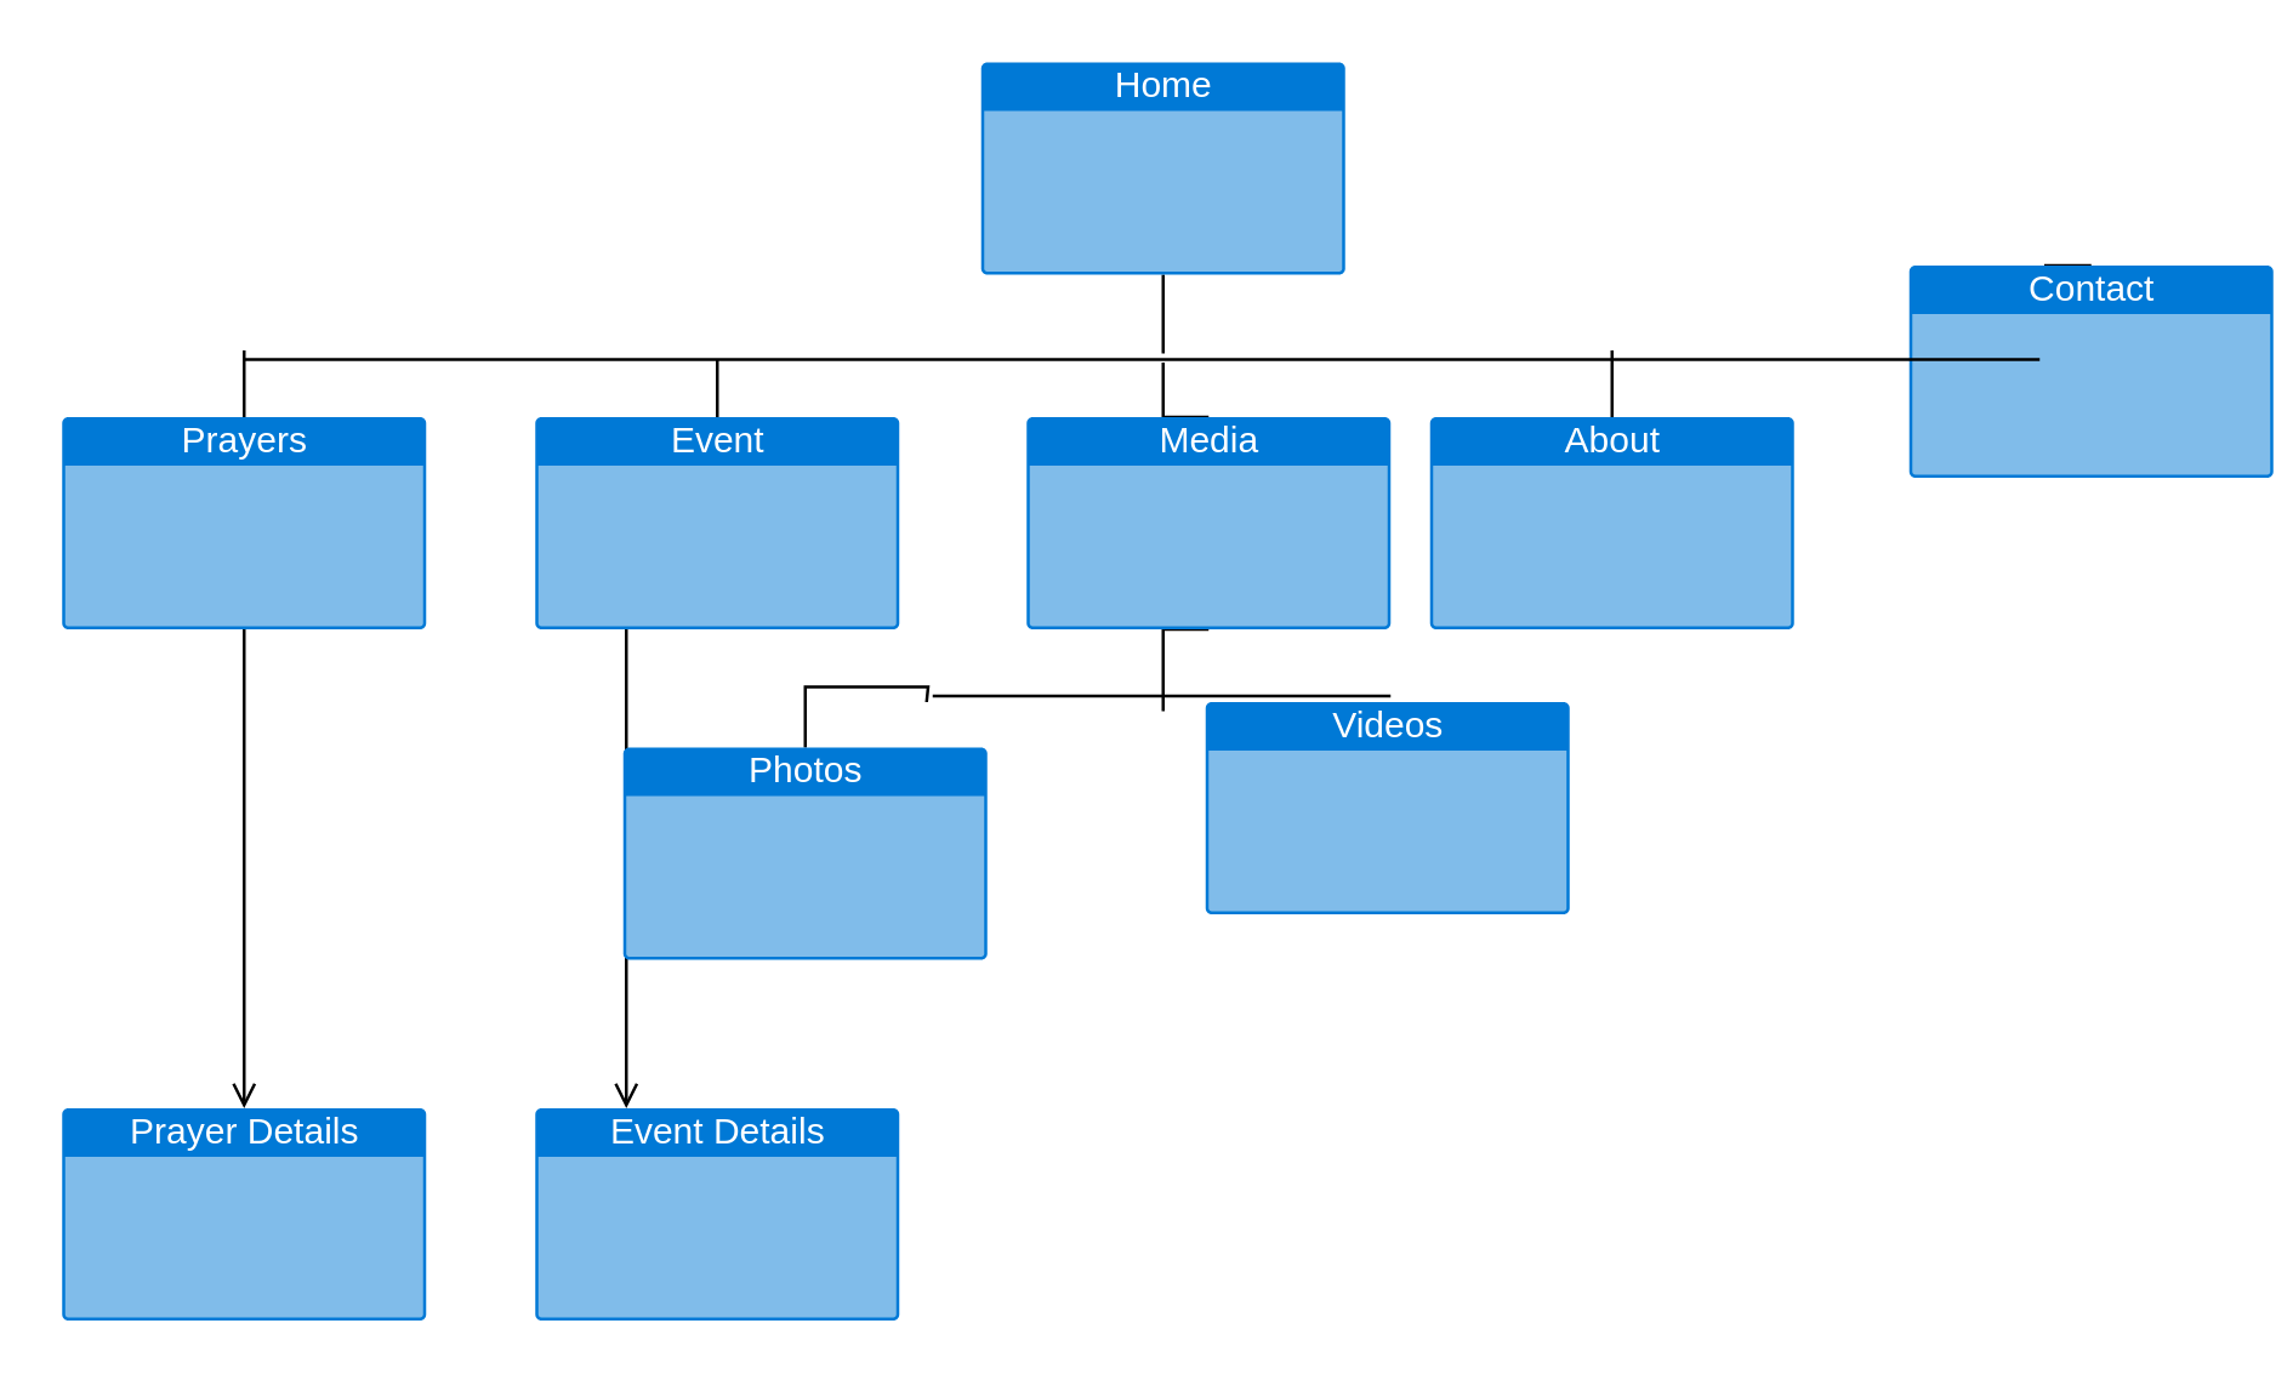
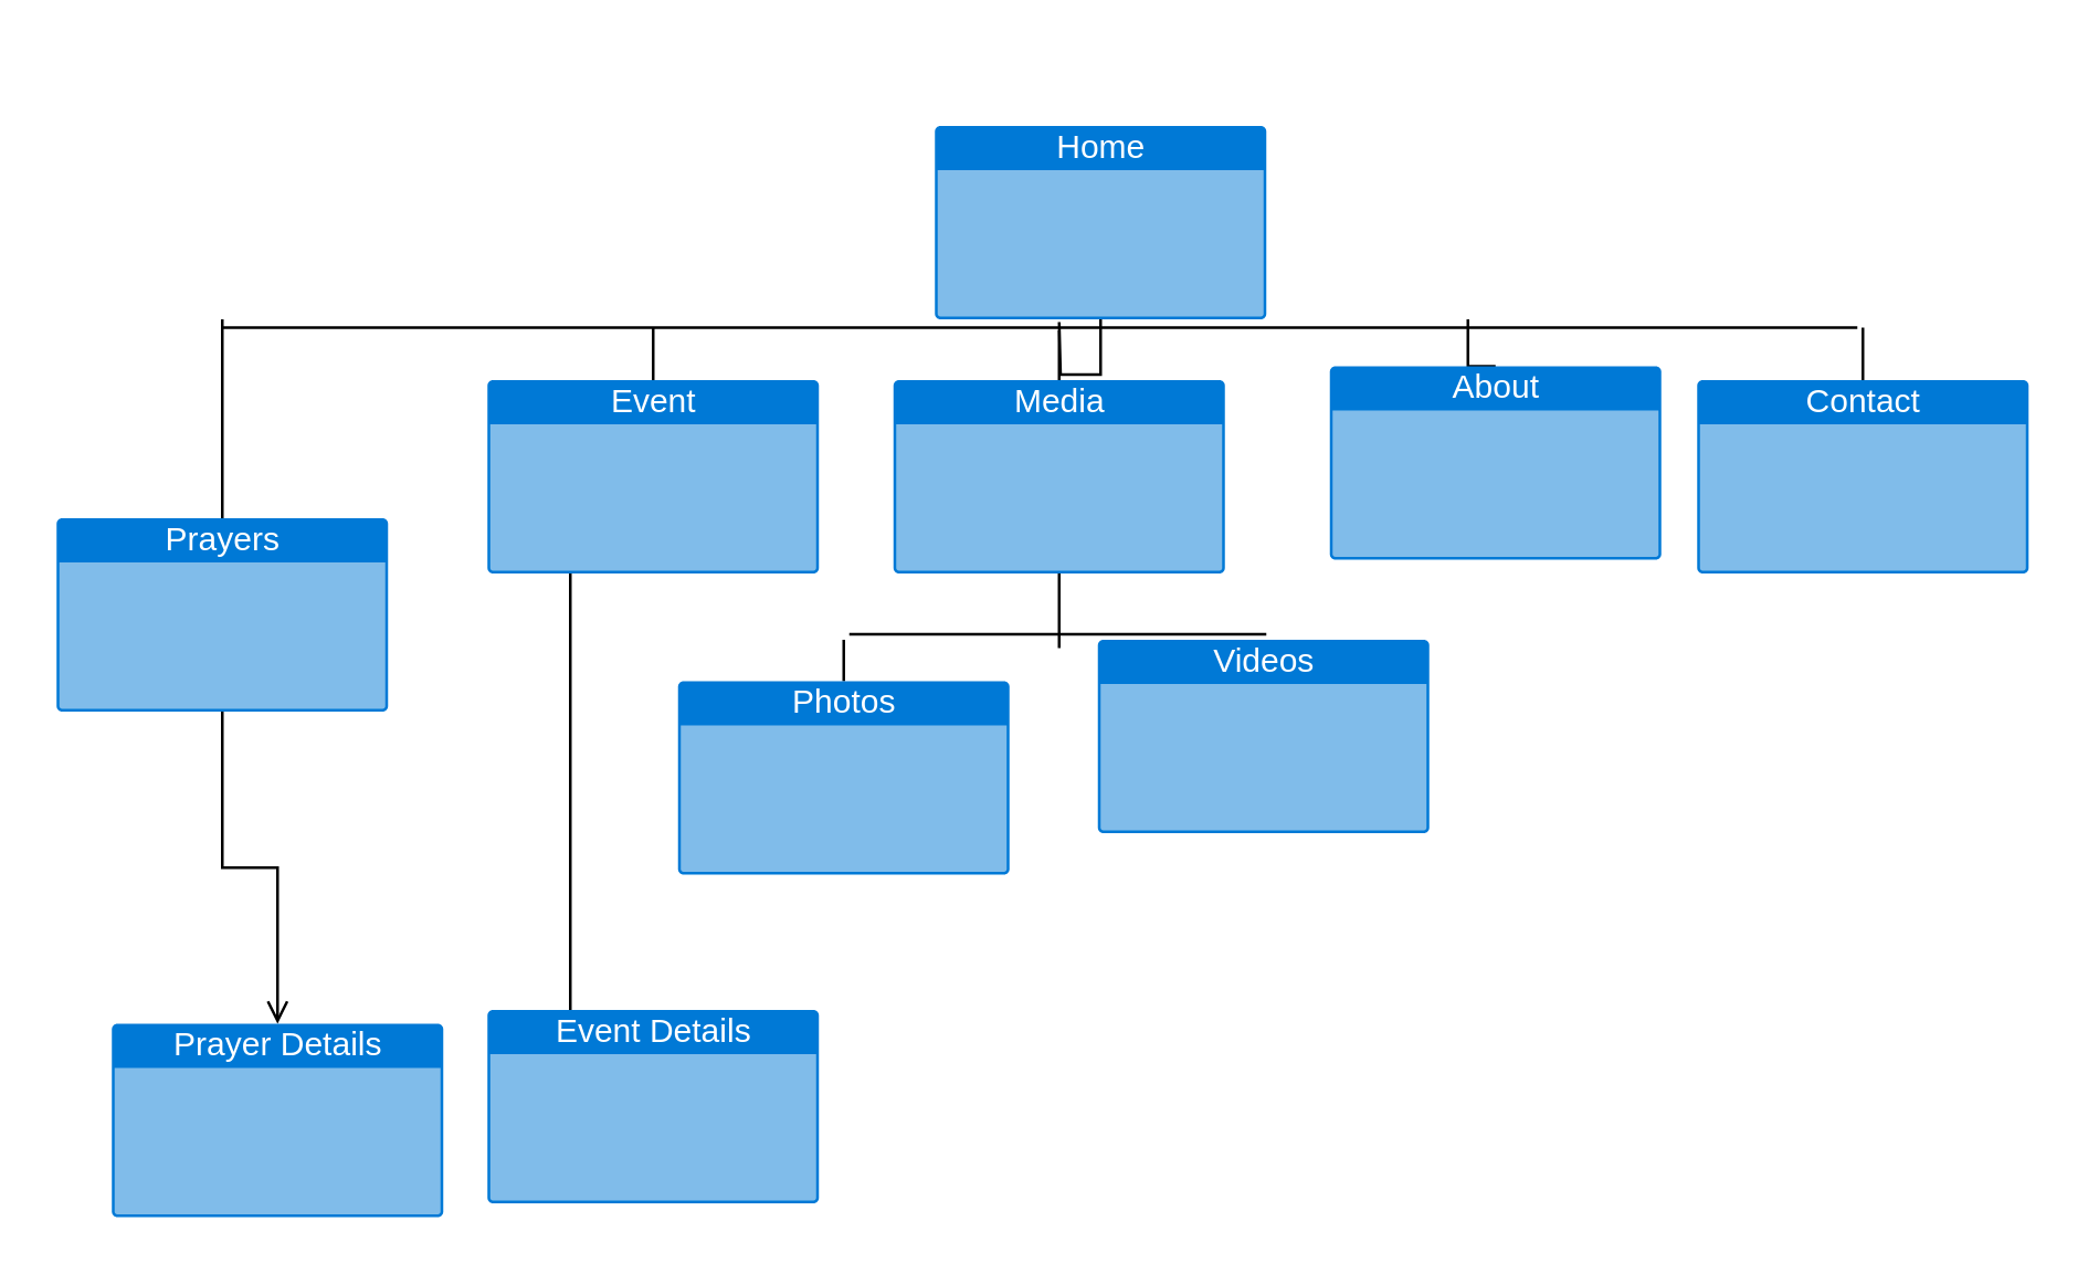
  <mxCell id="0" />
  <mxCell id="1" parent="0" />
  <mxCell id="2" style="edgeStyle=orthogonalEdgeStyle;rounded=0;orthogonalLoop=1;jettySize=auto;html=1;endArrow=none;endFill=0;" edge="1" parent="1" source="3"><mxGeometry relative="1" as="geometry"><mxPoint x="383" y="116" as="targetPoint" /></mxGeometry></mxCell>
- <mxCell id="3" value="Home" style="html=1;strokeColor=none;fillColor=#0079D6;labelPosition=center;verticalLabelPosition=middle;verticalAlign=top;align=center;fontSize=12;outlineConnect=0;spacingTop=-6;fontColor=#FFFFFF;shape=mxgraph.sitemap.page;" vertex="1" parent="1"><mxGeometry x="323" y="20" width="120" height="70" as="geometry" /></mxCell>
+ <mxCell id="3" value="Home" style="html=1;strokeColor=none;fillColor=#0079D6;labelPosition=center;verticalLabelPosition=middle;verticalAlign=top;align=center;fontSize=12;outlineConnect=0;spacingTop=-6;fontColor=#FFFFFF;shape=mxgraph.sitemap.page;" vertex="1" parent="1"><mxGeometry x="338" y="45" width="120" height="70" as="geometry" /></mxCell>
  <mxCell id="4" style="edgeStyle=orthogonalEdgeStyle;rounded=0;orthogonalLoop=1;jettySize=auto;html=1;exitX=0.5;exitY=0;exitDx=0;exitDy=0;exitPerimeter=0;endArrow=none;endFill=0;" edge="1" parent="1" source="6"><mxGeometry relative="1" as="geometry"><mxPoint x="236" y="118" as="targetPoint" /></mxGeometry></mxCell>
- <mxCell id="5" style="edgeStyle=orthogonalEdgeStyle;rounded=0;orthogonalLoop=1;jettySize=auto;html=1;exitX=0.25;exitY=1;exitDx=0;exitDy=0;exitPerimeter=0;entryX=0.25;entryY=0;entryDx=0;entryDy=0;entryPerimeter=0;endArrow=open;endFill=0;" edge="1" parent="1" source="6" target="7"><mxGeometry relative="1" as="geometry" /></mxCell>
+ <mxCell id="5" style="edgeStyle=orthogonalEdgeStyle;rounded=0;orthogonalLoop=1;jettySize=auto;html=1;exitX=0.25;exitY=1;exitDx=0;exitDy=0;exitPerimeter=0;entryX=0.25;entryY=0;entryDx=0;entryDy=0;entryPerimeter=0;endArrow=none;endFill=0;" edge="1" parent="1" source="6" target="7"><mxGeometry relative="1" as="geometry" /></mxCell>
  <mxCell id="6" value="Event" style="html=1;strokeColor=none;fillColor=#0079D6;labelPosition=center;verticalLabelPosition=middle;verticalAlign=top;align=center;fontSize=12;outlineConnect=0;spacingTop=-6;fontColor=#FFFFFF;shape=mxgraph.sitemap.page;" vertex="1" parent="1"><mxGeometry x="176" y="137" width="120" height="70" as="geometry" /></mxCell>
  <mxCell id="7" value="Event Details" style="html=1;strokeColor=none;fillColor=#0079D6;labelPosition=center;verticalLabelPosition=middle;verticalAlign=top;align=center;fontSize=12;outlineConnect=0;spacingTop=-6;fontColor=#FFFFFF;shape=mxgraph.sitemap.page;" vertex="1" parent="1"><mxGeometry x="176" y="365" width="120" height="70" as="geometry" /></mxCell>
  <mxCell id="8" style="edgeStyle=orthogonalEdgeStyle;rounded=0;orthogonalLoop=1;jettySize=auto;html=1;exitX=0.5;exitY=0;exitDx=0;exitDy=0;exitPerimeter=0;endArrow=none;endFill=0;" edge="1" parent="1" source="10"><mxGeometry relative="1" as="geometry"><mxPoint x="383" y="119" as="targetPoint" /></mxGeometry></mxCell>
  <mxCell id="9" style="edgeStyle=orthogonalEdgeStyle;rounded=0;orthogonalLoop=1;jettySize=auto;html=1;exitX=0.5;exitY=1;exitDx=0;exitDy=0;exitPerimeter=0;endArrow=none;endFill=0;" edge="1" parent="1" source="10"><mxGeometry relative="1" as="geometry"><mxPoint x="383" y="234" as="targetPoint" /></mxGeometry></mxCell>
- <mxCell id="10" value="Media" style="html=1;strokeColor=none;fillColor=#0079D6;labelPosition=center;verticalLabelPosition=middle;verticalAlign=top;align=center;fontSize=12;outlineConnect=0;spacingTop=-6;fontColor=#FFFFFF;shape=mxgraph.sitemap.page;" vertex="1" parent="1"><mxGeometry x="338" y="137" width="120" height="70" as="geometry" /></mxCell>
+ <mxCell id="10" value="Media" style="html=1;strokeColor=none;fillColor=#0079D6;labelPosition=center;verticalLabelPosition=middle;verticalAlign=top;align=center;fontSize=12;outlineConnect=0;spacingTop=-6;fontColor=#FFFFFF;shape=mxgraph.sitemap.page;" vertex="1" parent="1"><mxGeometry x="323" y="137" width="120" height="70" as="geometry" /></mxCell>
  <mxCell id="11" style="edgeStyle=orthogonalEdgeStyle;rounded=0;orthogonalLoop=1;jettySize=auto;html=1;exitX=0.5;exitY=0;exitDx=0;exitDy=0;exitPerimeter=0;endArrow=none;endFill=0;" edge="1" parent="1" source="12"><mxGeometry relative="1" as="geometry"><mxPoint x="305" y="231" as="targetPoint" /></mxGeometry></mxCell>
- <mxCell id="12" value="Photos" style="html=1;strokeColor=none;fillColor=#0079D6;labelPosition=center;verticalLabelPosition=middle;verticalAlign=top;align=center;fontSize=12;outlineConnect=0;spacingTop=-6;fontColor=#FFFFFF;shape=mxgraph.sitemap.page;" vertex="1" parent="1"><mxGeometry x="205" y="246" width="120" height="70" as="geometry" /></mxCell>
+ <mxCell id="12" value="Photos" style="html=1;strokeColor=none;fillColor=#0079D6;labelPosition=center;verticalLabelPosition=middle;verticalAlign=top;align=center;fontSize=12;outlineConnect=0;spacingTop=-6;fontColor=#FFFFFF;shape=mxgraph.sitemap.page;" vertex="1" parent="1"><mxGeometry x="245" y="246" width="120" height="70" as="geometry" /></mxCell>
  <mxCell id="13" style="edgeStyle=orthogonalEdgeStyle;rounded=0;orthogonalLoop=1;jettySize=auto;html=1;exitX=0.5;exitY=0;exitDx=0;exitDy=0;exitPerimeter=0;endArrow=none;endFill=0;" edge="1" parent="1" source="14"><mxGeometry relative="1" as="geometry"><mxPoint x="457" y="232" as="targetPoint" /></mxGeometry></mxCell>
  <mxCell id="14" value="Videos" style="html=1;strokeColor=none;fillColor=#0079D6;labelPosition=center;verticalLabelPosition=middle;verticalAlign=top;align=center;fontSize=12;outlineConnect=0;spacingTop=-6;fontColor=#FFFFFF;shape=mxgraph.sitemap.page;" vertex="1" parent="1"><mxGeometry x="397" y="231" width="120" height="70" as="geometry" /></mxCell>
  <mxCell id="15" style="edgeStyle=orthogonalEdgeStyle;rounded=0;orthogonalLoop=1;jettySize=auto;html=1;exitX=0.5;exitY=0;exitDx=0;exitDy=0;exitPerimeter=0;endArrow=none;endFill=0;" edge="1" parent="1" source="16"><mxGeometry relative="1" as="geometry"><mxPoint x="531" y="115" as="targetPoint" /></mxGeometry></mxCell>
- <mxCell id="16" value="About" style="html=1;strokeColor=none;fillColor=#0079D6;labelPosition=center;verticalLabelPosition=middle;verticalAlign=top;align=center;fontSize=12;outlineConnect=0;spacingTop=-6;fontColor=#FFFFFF;shape=mxgraph.sitemap.page;" vertex="1" parent="1"><mxGeometry x="471" y="137" width="120" height="70" as="geometry" /></mxCell>
+ <mxCell id="16" value="About" style="html=1;strokeColor=none;fillColor=#0079D6;labelPosition=center;verticalLabelPosition=middle;verticalAlign=top;align=center;fontSize=12;outlineConnect=0;spacingTop=-6;fontColor=#FFFFFF;shape=mxgraph.sitemap.page;" vertex="1" parent="1"><mxGeometry x="481" y="132" width="120" height="70" as="geometry" /></mxCell>
  <mxCell id="17" style="edgeStyle=orthogonalEdgeStyle;rounded=0;orthogonalLoop=1;jettySize=auto;html=1;exitX=0.5;exitY=0;exitDx=0;exitDy=0;exitPerimeter=0;endArrow=none;endFill=0;" edge="1" parent="1" source="18"><mxGeometry relative="1" as="geometry"><mxPoint x="674" y="118" as="targetPoint" /></mxGeometry></mxCell>
- <mxCell id="18" value="Contact" style="html=1;strokeColor=none;fillColor=#0079D6;labelPosition=center;verticalLabelPosition=middle;verticalAlign=top;align=center;fontSize=12;outlineConnect=0;spacingTop=-6;fontColor=#FFFFFF;shape=mxgraph.sitemap.page;" vertex="1" parent="1"><mxGeometry x="629" y="87" width="120" height="70" as="geometry" /></mxCell>
+ <mxCell id="18" value="Contact" style="html=1;strokeColor=none;fillColor=#0079D6;labelPosition=center;verticalLabelPosition=middle;verticalAlign=top;align=center;fontSize=12;outlineConnect=0;spacingTop=-6;fontColor=#FFFFFF;shape=mxgraph.sitemap.page;" vertex="1" parent="1"><mxGeometry x="614" y="137" width="120" height="70" as="geometry" /></mxCell>
  <mxCell id="19" style="edgeStyle=orthogonalEdgeStyle;rounded=0;orthogonalLoop=1;jettySize=auto;html=1;exitX=0.5;exitY=0;exitDx=0;exitDy=0;exitPerimeter=0;endArrow=none;endFill=0;" edge="1" parent="1" source="21"><mxGeometry relative="1" as="geometry"><mxPoint x="80" y="115" as="targetPoint" /></mxGeometry></mxCell>
  <mxCell id="20" style="edgeStyle=orthogonalEdgeStyle;rounded=0;orthogonalLoop=1;jettySize=auto;html=1;exitX=0.5;exitY=1;exitDx=0;exitDy=0;exitPerimeter=0;entryX=0.5;entryY=0;entryDx=0;entryDy=0;entryPerimeter=0;endArrow=open;endFill=0;" edge="1" parent="1" source="21" target="22"><mxGeometry relative="1" as="geometry" /></mxCell>
- <mxCell id="21" value="Prayers" style="html=1;strokeColor=none;fillColor=#0079D6;labelPosition=center;verticalLabelPosition=middle;verticalAlign=top;align=center;fontSize=12;outlineConnect=0;spacingTop=-6;fontColor=#FFFFFF;shape=mxgraph.sitemap.page;" vertex="1" parent="1"><mxGeometry x="20" y="137" width="120" height="70" as="geometry" /></mxCell>
- <mxCell id="22" value="Prayer Details" style="html=1;strokeColor=none;fillColor=#0079D6;labelPosition=center;verticalLabelPosition=middle;verticalAlign=top;align=center;fontSize=12;outlineConnect=0;spacingTop=-6;fontColor=#FFFFFF;shape=mxgraph.sitemap.page;" vertex="1" parent="1"><mxGeometry x="20" y="365" width="120" height="70" as="geometry" /></mxCell>
+ <mxCell id="21" value="Prayers" style="html=1;strokeColor=none;fillColor=#0079D6;labelPosition=center;verticalLabelPosition=middle;verticalAlign=top;align=center;fontSize=12;outlineConnect=0;spacingTop=-6;fontColor=#FFFFFF;shape=mxgraph.sitemap.page;" vertex="1" parent="1"><mxGeometry x="20" y="187" width="120" height="70" as="geometry" /></mxCell>
+ <mxCell id="22" value="Prayer Details" style="html=1;strokeColor=none;fillColor=#0079D6;labelPosition=center;verticalLabelPosition=middle;verticalAlign=top;align=center;fontSize=12;outlineConnect=0;spacingTop=-6;fontColor=#FFFFFF;shape=mxgraph.sitemap.page;" vertex="1" parent="1"><mxGeometry x="40" y="370" width="120" height="70" as="geometry" /></mxCell>
  <mxCell id="23" value="" style="endArrow=none;html=1;" edge="1" parent="1"><mxGeometry width="50" height="50" relative="1" as="geometry"><mxPoint x="80" y="118" as="sourcePoint" /><mxPoint x="672" y="118" as="targetPoint" /></mxGeometry></mxCell>
  <mxCell id="24" value="" style="endArrow=none;html=1;" edge="1" parent="1"><mxGeometry width="50" height="50" relative="1" as="geometry"><mxPoint x="307" y="229" as="sourcePoint" /><mxPoint x="458" y="229" as="targetPoint" /></mxGeometry></mxCell>
